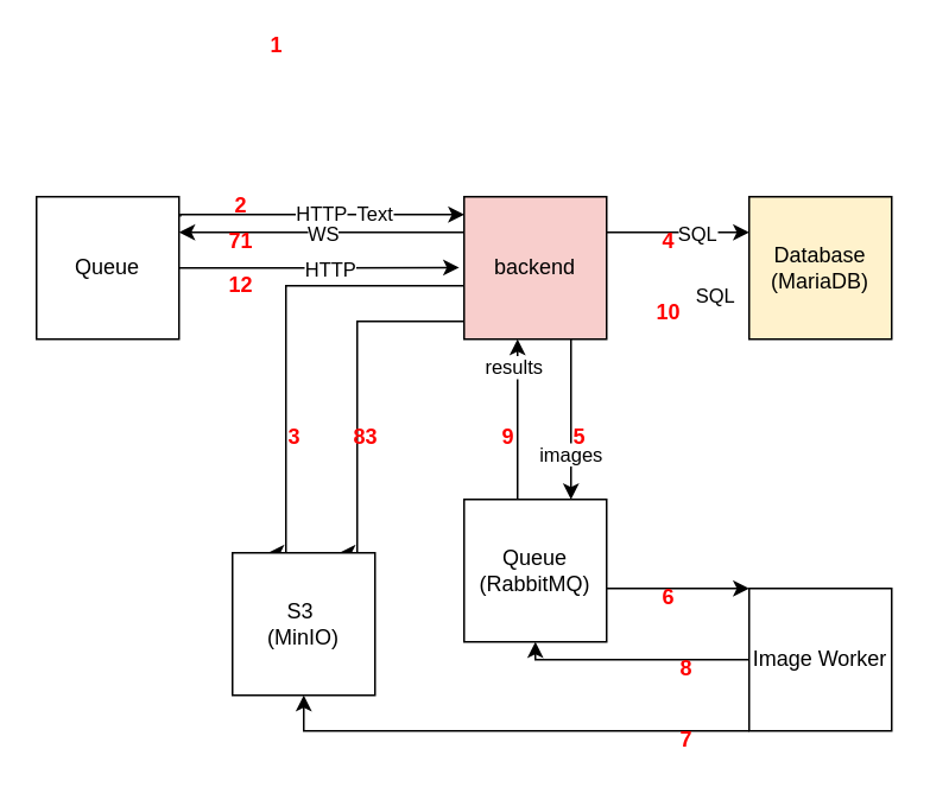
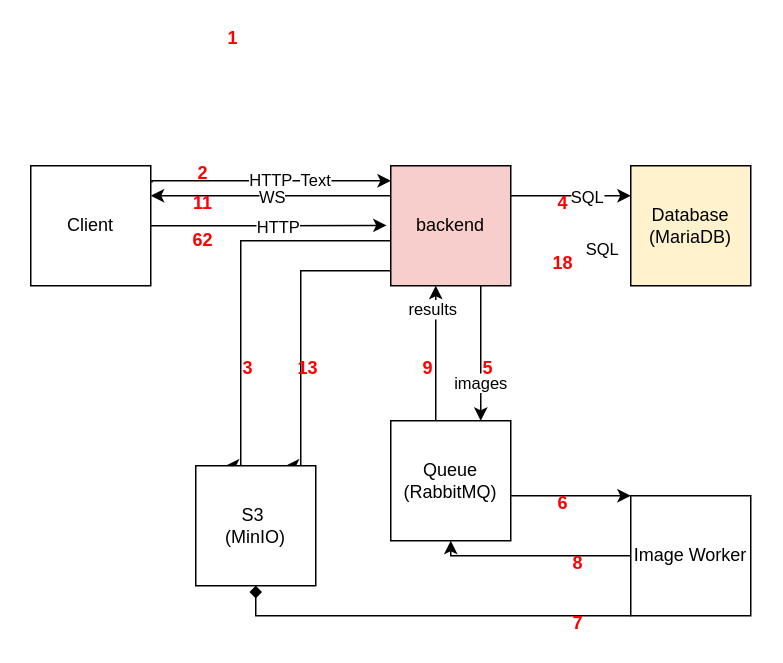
  <mxCell id="0" />
  <mxCell id="1" parent="0" />
  <mxCell id="2" value="HTTP" style="edgeStyle=orthogonalEdgeStyle;rounded=0;orthogonalLoop=1;jettySize=auto;html=1;exitX=1.01;exitY=0.14;exitDx=0;exitDy=0;exitPerimeter=0;entryX=0.001;entryY=0.125;entryDx=0;entryDy=0;entryPerimeter=0;" parent="1" edge="1" target="19" source="6"><mxGeometry relative="1" as="geometry"><mxPoint x="100" y="130" as="sourcePoint" /><mxPoint x="260" y="130" as="targetPoint" /><Array as="points"><mxPoint x="101" y="120" /></Array></mxGeometry></mxCell>
  <mxCell id="3" value="Text" style="edgeLabel;html=1;align=center;verticalAlign=middle;resizable=0;points=[];" parent="2" vertex="1" connectable="0"><mxGeometry x="0.373" y="1" relative="1" as="geometry"><mxPoint as="offset" /></mxGeometry></mxCell>
  <mxCell id="4" style="edgeStyle=orthogonalEdgeStyle;rounded=0;orthogonalLoop=1;jettySize=auto;html=1;entryX=-0.034;entryY=0.497;entryDx=0;entryDy=0;entryPerimeter=0;" parent="1" source="6" target="19" edge="1"><mxGeometry relative="1" as="geometry"><Array as="points" /></mxGeometry></mxCell>
  <mxCell id="5" value="HTTP" style="edgeLabel;html=1;align=center;verticalAlign=middle;resizable=0;points=[];" parent="4" vertex="1" connectable="0"><mxGeometry x="0.085" y="-1" relative="1" as="geometry"><mxPoint as="offset" /></mxGeometry></mxCell>
- <mxCell id="6" value="Queue" style="rounded=0;whiteSpace=wrap;html=1;" parent="1" vertex="1"><mxGeometry x="20" y="110" width="80" height="80" as="geometry" /></mxCell>
+ <mxCell id="6" value="Client" style="rounded=0;whiteSpace=wrap;html=1;" parent="1" vertex="1"><mxGeometry x="20" y="110" width="80" height="80" as="geometry" /></mxCell>
  <mxCell id="7" style="edgeStyle=orthogonalEdgeStyle;rounded=0;orthogonalLoop=1;jettySize=auto;html=1;" parent="1" source="10" target="19" edge="1"><mxGeometry relative="1" as="geometry"><Array as="points"><mxPoint x="290" y="250" /><mxPoint x="290" y="250" /></Array></mxGeometry></mxCell>
  <mxCell id="8" value="results" style="edgeLabel;html=1;align=center;verticalAlign=middle;resizable=0;points=[];" parent="7" vertex="1" connectable="0"><mxGeometry x="-0.009" y="3" relative="1" as="geometry"><mxPoint y="-30" as="offset" /></mxGeometry></mxCell>
  <mxCell id="9" style="edgeStyle=orthogonalEdgeStyle;rounded=0;orthogonalLoop=1;jettySize=auto;html=1;" parent="1" source="10" target="22" edge="1"><mxGeometry relative="1" as="geometry"><Array as="points"><mxPoint x="360" y="330" /><mxPoint x="360" y="330" /></Array></mxGeometry></mxCell>
  <mxCell id="10" value="Queue&lt;br&gt;(RabbitMQ)" style="rounded=0;whiteSpace=wrap;html=1;" parent="1" vertex="1"><mxGeometry x="260" y="280" width="80" height="80" as="geometry" /></mxCell>
  <mxCell id="11" style="edgeStyle=orthogonalEdgeStyle;rounded=0;orthogonalLoop=1;jettySize=auto;html=1;" parent="1" source="19" target="10" edge="1"><mxGeometry relative="1" as="geometry"><Array as="points"><mxPoint x="320" y="250" /><mxPoint x="320" y="250" /></Array></mxGeometry></mxCell>
  <mxCell id="12" value="images" style="edgeLabel;html=1;align=center;verticalAlign=middle;resizable=0;points=[];" parent="11" vertex="1" connectable="0"><mxGeometry x="0.048" y="-1" relative="1" as="geometry"><mxPoint y="17" as="offset" /></mxGeometry></mxCell>
  <mxCell id="13" style="edgeStyle=orthogonalEdgeStyle;rounded=0;orthogonalLoop=1;jettySize=auto;html=1;" parent="1" edge="1"><mxGeometry relative="1" as="geometry"><mxPoint x="260" y="130" as="sourcePoint" /><mxPoint x="100" y="130" as="targetPoint" /></mxGeometry></mxCell>
  <mxCell id="14" value="WS" style="edgeLabel;html=1;align=center;verticalAlign=middle;resizable=0;points=[];" parent="13" vertex="1" connectable="0"><mxGeometry x="-0.129" y="1" relative="1" as="geometry"><mxPoint x="-10" y="-1" as="offset" /></mxGeometry></mxCell>
  <mxCell id="15" style="edgeStyle=orthogonalEdgeStyle;rounded=0;orthogonalLoop=1;jettySize=auto;html=1;entryX=0.25;entryY=0;entryDx=0;entryDy=0;" parent="1" source="19" target="23" edge="1"><mxGeometry relative="1" as="geometry"><Array as="points"><mxPoint x="160" y="160" /></Array></mxGeometry></mxCell>
  <mxCell id="16" style="edgeStyle=orthogonalEdgeStyle;rounded=0;orthogonalLoop=1;jettySize=auto;html=1;" edge="1" parent="1"><mxGeometry relative="1" as="geometry"><mxPoint x="340" y="130" as="sourcePoint" /><mxPoint x="420" y="130" as="targetPoint" /><Array as="points"><mxPoint x="360" y="130" /><mxPoint x="360" y="130" /></Array></mxGeometry></mxCell>
  <mxCell id="17" value="SQL" style="edgeLabel;html=1;align=center;verticalAlign=middle;resizable=0;points=[];" vertex="1" connectable="0" parent="16"><mxGeometry x="-0.2" y="-1" relative="1" as="geometry"><mxPoint x="18" y="-1" as="offset" /></mxGeometry></mxCell>
  <mxCell id="18" style="edgeStyle=orthogonalEdgeStyle;rounded=0;orthogonalLoop=1;jettySize=auto;html=1;entryX=0.75;entryY=0;entryDx=0;entryDy=0;" edge="1" parent="1" source="19" target="23"><mxGeometry relative="1" as="geometry"><Array as="points"><mxPoint x="200" y="180" /></Array></mxGeometry></mxCell>
  <mxCell id="19" value="backend" style="rounded=0;whiteSpace=wrap;html=1;fillColor=#f8cecc;" parent="1" vertex="1"><mxGeometry x="260" y="110" width="80" height="80" as="geometry" /></mxCell>
  <mxCell id="20" style="edgeStyle=orthogonalEdgeStyle;rounded=0;orthogonalLoop=1;jettySize=auto;html=1;" parent="1" source="22" target="10" edge="1"><mxGeometry relative="1" as="geometry"><Array as="points"><mxPoint x="360" y="370" /><mxPoint x="360" y="370" /></Array></mxGeometry></mxCell>
- <mxCell id="21" style="edgeStyle=orthogonalEdgeStyle;rounded=0;orthogonalLoop=1;jettySize=auto;html=1;entryX=0.5;entryY=1;entryDx=0;entryDy=0;" parent="1" source="22" target="23" edge="1"><mxGeometry relative="1" as="geometry"><Array as="points"><mxPoint x="460" y="410" /><mxPoint x="180" y="410" /></Array></mxGeometry></mxCell>
+ <mxCell id="21" style="edgeStyle=orthogonalEdgeStyle;rounded=0;orthogonalLoop=1;jettySize=auto;html=1;entryX=0.5;entryY=1;entryDx=0;entryDy=0;endArrow=diamond;" parent="1" source="22" target="23" edge="1"><mxGeometry relative="1" as="geometry"><Array as="points"><mxPoint x="460" y="410" /><mxPoint x="180" y="410" /></Array></mxGeometry></mxCell>
  <mxCell id="22" value="Image Worker" style="rounded=0;whiteSpace=wrap;html=1;" parent="1" vertex="1"><mxGeometry x="420" y="330" width="80" height="80" as="geometry" /></mxCell>
  <mxCell id="23" value="S3&amp;nbsp;&lt;br&gt;(MinIO)" style="rounded=0;whiteSpace=wrap;html=1;" parent="1" vertex="1"><mxGeometry x="130" y="310" width="80" height="80" as="geometry" /></mxCell>
  <mxCell id="24" value="&lt;h4&gt;&lt;span style=&quot;color: rgb(255, 0, 0);&quot;&gt;1&lt;/span&gt;&lt;/h4&gt;" style="text;html=1;align=center;verticalAlign=middle;whiteSpace=wrap;rounded=0;" parent="1" vertex="1"><mxGeometry x="125" y="20" width="60" height="10" as="geometry" /></mxCell>
  <mxCell id="25" value="&lt;h4&gt;&lt;span style=&quot;color: rgb(255, 0, 0);&quot;&gt;2&lt;/span&gt;&lt;/h4&gt;" style="text;html=1;align=center;verticalAlign=middle;whiteSpace=wrap;rounded=0;" parent="1" vertex="1"><mxGeometry x="130" y="110" width="10" height="10" as="geometry" /></mxCell>
  <mxCell id="26" value="&lt;h4&gt;&lt;span style=&quot;color: rgb(255, 0, 0);&quot;&gt;3&lt;/span&gt;&lt;/h4&gt;" style="text;html=1;align=center;verticalAlign=middle;whiteSpace=wrap;rounded=0;" parent="1" vertex="1"><mxGeometry x="160" y="240" width="10" height="10" as="geometry" /></mxCell>
  <mxCell id="27" value="&lt;h4&gt;&lt;span style=&quot;color: rgb(255, 0, 0);&quot;&gt;5&lt;/span&gt;&lt;/h4&gt;" style="text;html=1;align=center;verticalAlign=middle;whiteSpace=wrap;rounded=0;" parent="1" vertex="1"><mxGeometry x="320" y="240" width="10" height="10" as="geometry" /></mxCell>
  <mxCell id="28" value="&lt;h4&gt;&lt;span style=&quot;color: rgb(255, 0, 0);&quot;&gt;6&lt;/span&gt;&lt;/h4&gt;" style="text;html=1;align=center;verticalAlign=middle;whiteSpace=wrap;rounded=0;" parent="1" vertex="1"><mxGeometry x="370" y="330" width="10" height="10" as="geometry" /></mxCell>
  <mxCell id="29" value="&lt;h4&gt;&lt;span style=&quot;color: rgb(255, 0, 0);&quot;&gt;7&lt;/span&gt;&lt;/h4&gt;" style="text;html=1;align=center;verticalAlign=middle;whiteSpace=wrap;rounded=0;" parent="1" vertex="1"><mxGeometry x="380" y="410" width="10" height="10" as="geometry" /></mxCell>
  <mxCell id="30" value="&lt;h4&gt;&lt;span style=&quot;color: rgb(255, 0, 0);&quot;&gt;8&lt;/span&gt;&lt;/h4&gt;" style="text;html=1;align=center;verticalAlign=middle;whiteSpace=wrap;rounded=0;" parent="1" vertex="1"><mxGeometry x="380" y="370" width="10" height="10" as="geometry" /></mxCell>
  <mxCell id="31" value="&lt;h4&gt;&lt;span style=&quot;color: rgb(255, 0, 0);&quot;&gt;9&lt;/span&gt;&lt;/h4&gt;" style="text;html=1;align=center;verticalAlign=middle;whiteSpace=wrap;rounded=0;" parent="1" vertex="1"><mxGeometry x="280" y="240" width="10" height="10" as="geometry" /></mxCell>
- <mxCell id="32" value="&lt;h4&gt;&lt;span style=&quot;color: rgb(255, 0, 0);&quot;&gt;71&lt;/span&gt;&lt;/h4&gt;" style="text;html=1;align=center;verticalAlign=middle;whiteSpace=wrap;rounded=0;" parent="1" vertex="1"><mxGeometry x="130" y="130" width="10" height="10" as="geometry" /></mxCell>
- <mxCell id="33" value="&lt;h4&gt;&lt;span style=&quot;color: rgb(255, 0, 0);&quot;&gt;12&lt;/span&gt;&lt;/h4&gt;" style="text;html=1;align=center;verticalAlign=middle;whiteSpace=wrap;rounded=0;" parent="1" vertex="1"><mxGeometry x="130" y="155" width="10" height="10" as="geometry" /></mxCell>
+ <mxCell id="32" value="&lt;h4&gt;&lt;span style=&quot;color: rgb(255, 0, 0);&quot;&gt;11&lt;/span&gt;&lt;/h4&gt;" style="text;html=1;align=center;verticalAlign=middle;whiteSpace=wrap;rounded=0;" parent="1" vertex="1"><mxGeometry x="130" y="130" width="10" height="10" as="geometry" /></mxCell>
+ <mxCell id="33" value="&lt;h4&gt;&lt;span style=&quot;color: rgb(255, 0, 0);&quot;&gt;62&lt;/span&gt;&lt;/h4&gt;" style="text;html=1;align=center;verticalAlign=middle;whiteSpace=wrap;rounded=0;" parent="1" vertex="1"><mxGeometry x="130" y="155" width="10" height="10" as="geometry" /></mxCell>
  <mxCell id="34" value="Database&lt;br&gt;(MariaDB)" style="rounded=0;whiteSpace=wrap;html=1;fillColor=#fff2cc;" vertex="1" parent="1"><mxGeometry x="420" y="110" width="80" height="80" as="geometry" /></mxCell>
  <mxCell id="35" value="&lt;h4&gt;&lt;span style=&quot;color: rgb(255, 0, 0);&quot;&gt;4&lt;/span&gt;&lt;/h4&gt;" style="text;html=1;align=center;verticalAlign=middle;whiteSpace=wrap;rounded=0;" vertex="1" parent="1"><mxGeometry x="370" y="130" width="10" height="10" as="geometry" /></mxCell>
  <mxCell id="36" value="SQL" style="edgeLabel;html=1;align=center;verticalAlign=middle;resizable=0;points=[];" vertex="1" connectable="0" parent="1"><mxGeometry x="400" y="165" as="geometry" /></mxCell>
- <mxCell id="37" value="&lt;h4&gt;&lt;span style=&quot;color: rgb(255, 0, 0);&quot;&gt;10&lt;/span&gt;&lt;/h4&gt;" style="text;html=1;align=center;verticalAlign=middle;whiteSpace=wrap;rounded=0;" vertex="1" parent="1"><mxGeometry x="370" y="170" width="10" height="10" as="geometry" /></mxCell>
- <mxCell id="38" value="&lt;h4&gt;&lt;span style=&quot;color: rgb(255, 0, 0);&quot;&gt;83&lt;/span&gt;&lt;/h4&gt;" style="text;html=1;align=center;verticalAlign=middle;whiteSpace=wrap;rounded=0;" vertex="1" parent="1"><mxGeometry x="200" y="240" width="10" height="10" as="geometry" /></mxCell>
+ <mxCell id="37" value="&lt;h4&gt;&lt;span style=&quot;color: rgb(255, 0, 0);&quot;&gt;18&lt;/span&gt;&lt;/h4&gt;" style="text;html=1;align=center;verticalAlign=middle;whiteSpace=wrap;rounded=0;" vertex="1" parent="1"><mxGeometry x="370" y="170" width="10" height="10" as="geometry" /></mxCell>
+ <mxCell id="38" value="&lt;h4&gt;&lt;span style=&quot;color: rgb(255, 0, 0);&quot;&gt;13&lt;/span&gt;&lt;/h4&gt;" style="text;html=1;align=center;verticalAlign=middle;whiteSpace=wrap;rounded=0;" vertex="1" parent="1"><mxGeometry x="200" y="240" width="10" height="10" as="geometry" /></mxCell>
